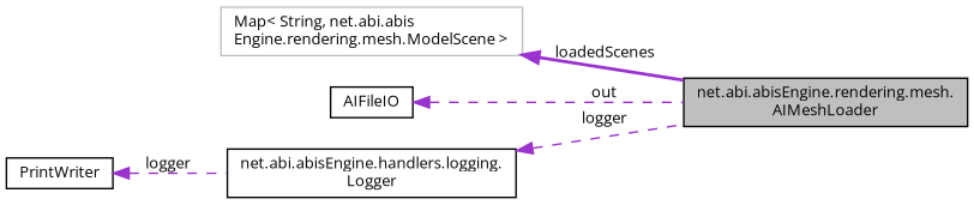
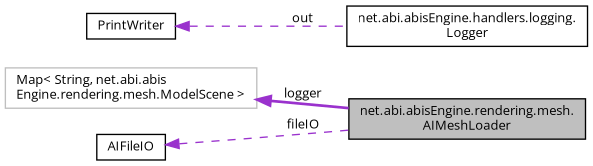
  digraph {
    fontname="Open Sans"
    rankdir=LR
    node [color=black fillcolor=white fontname="Open Sans" fontsize=10 shape=record style=filled]
    edge [color=darkorchid3 dir=back fontname="Open Sans" fontsize=10 labelfontname=Helvetica labelfontsize=10 style=dashed]
    n1 [fillcolor=grey75 fontcolor=black height=0.2 label="net.abi.abisEngine.rendering.mesh.\lAIMeshLoader" width=0.4]
    n2 [color=grey75 height=0.2 label="Map\< String, net.abi.abis\lEngine.rendering.mesh.ModelScene \>" width=0.4]
    n3 [height=0.2 label=AIFileIO width=0.4]
    n4 [height=0.2 label="net.abi.abisEngine.handlers.logging.\lLogger" width=0.4]
    n5 [height=0.2 label=PrintWriter width=0.4]
-   n2 -> n1 [label=" loadedScenes" style=bold]
-   n3 -> n1 [label=" out"]
-   n4 -> n1 [label=" logger"]
-   n5 -> n4 [label=" logger"]
+   n2 -> n1 [label=" logger" style=bold]
+   n3 -> n1 [label=" fileIO"]
+   n5 -> n4 [label=" out"]
  }
